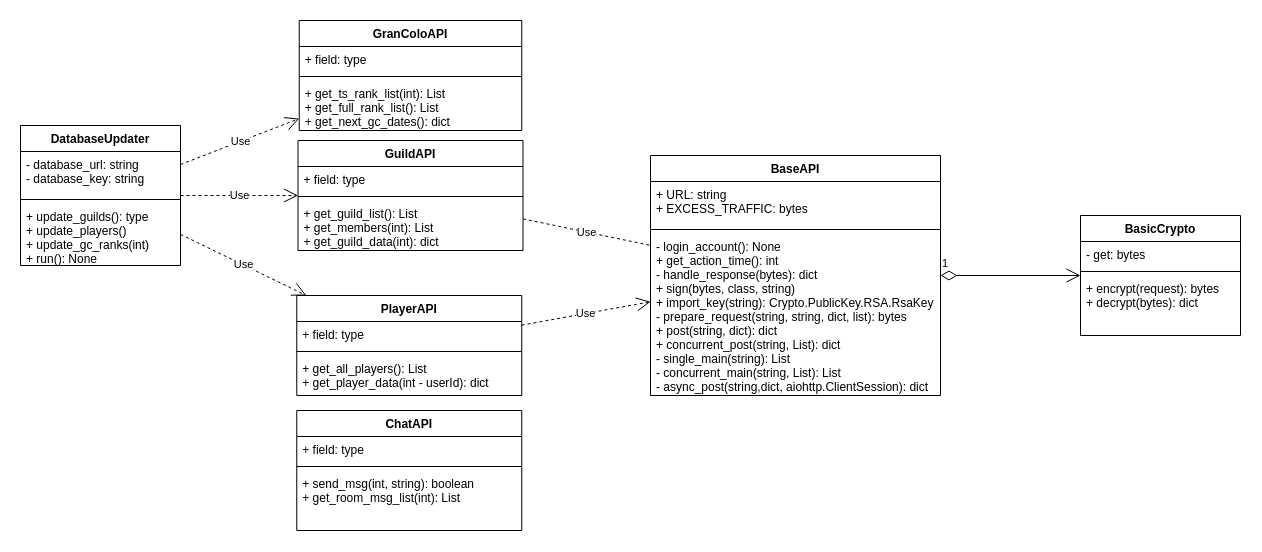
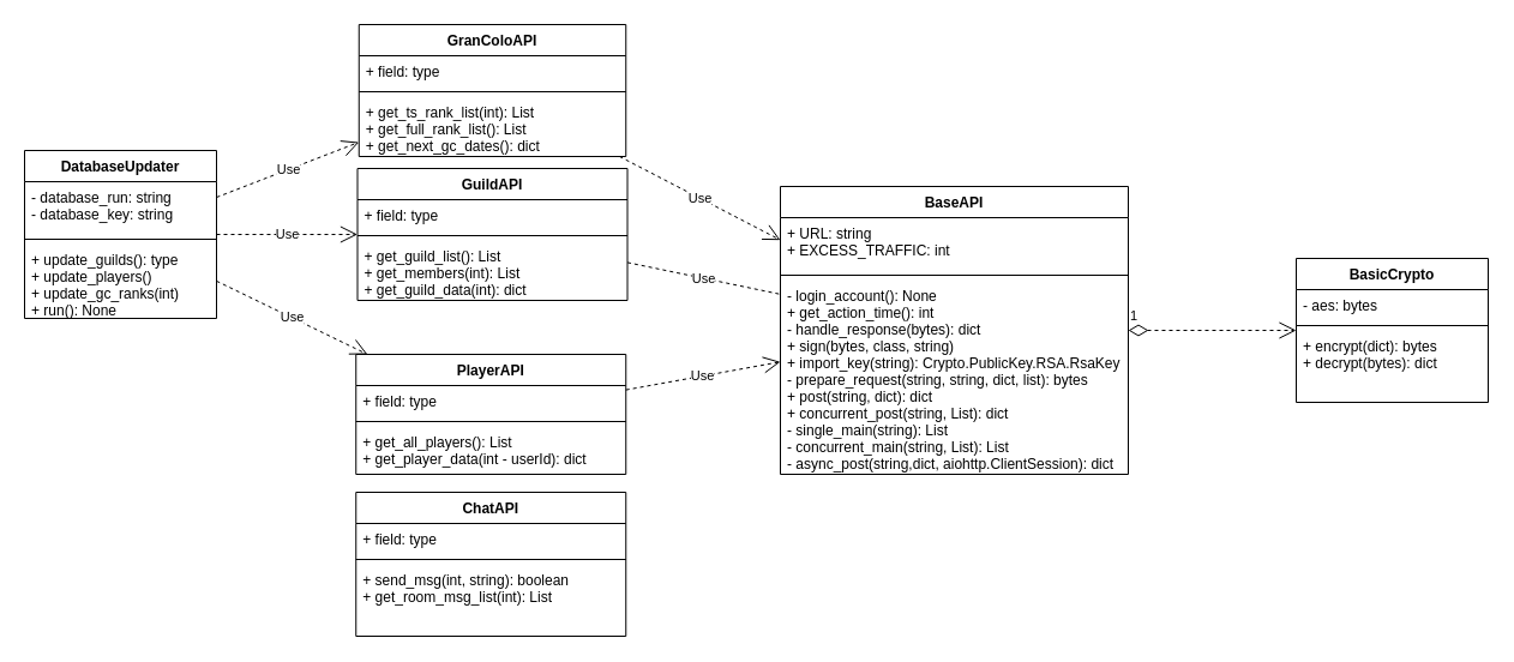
  <mxCell id="0" />
  <mxCell id="1" parent="0" />
  <mxCell id="2" value="GranColoAPI" style="swimlane;fontStyle=1;align=center;verticalAlign=top;childLayout=stackLayout;horizontal=1;startSize=26;horizontalStack=0;resizeParent=1;resizeParentMax=0;resizeLast=0;collapsible=1;marginBottom=0;" parent="1" vertex="1"><mxGeometry x="298.75" y="20" width="222.5" height="110" as="geometry" /></mxCell>
  <mxCell id="3" value="+ field: type" style="text;strokeColor=none;fillColor=none;align=left;verticalAlign=top;spacingLeft=4;spacingRight=4;overflow=hidden;rotatable=0;points=[[0,0.5],[1,0.5]];portConstraint=eastwest;" parent="2" vertex="1"><mxGeometry y="26" width="222.5" height="26" as="geometry" /></mxCell>
  <mxCell id="4" value="" style="line;strokeWidth=1;fillColor=none;align=left;verticalAlign=middle;spacingTop=-1;spacingLeft=3;spacingRight=3;rotatable=0;labelPosition=right;points=[];portConstraint=eastwest;strokeColor=inherit;" parent="2" vertex="1"><mxGeometry y="52" width="222.5" height="8" as="geometry" /></mxCell>
  <mxCell id="5" value="+ get_ts_rank_list(int): List&#10;+ get_full_rank_list(): List&#10;+ get_next_gc_dates(): dict" style="text;strokeColor=none;fillColor=none;align=left;verticalAlign=top;spacingLeft=4;spacingRight=4;overflow=hidden;rotatable=0;points=[[0,0.5],[1,0.5]];portConstraint=eastwest;" parent="2" vertex="1"><mxGeometry y="60" width="222.5" height="50" as="geometry" /></mxCell>
  <mxCell id="6" value="PlayerAPI" style="swimlane;fontStyle=1;align=center;verticalAlign=top;childLayout=stackLayout;horizontal=1;startSize=26;horizontalStack=0;resizeParent=1;resizeParentMax=0;resizeLast=0;collapsible=1;marginBottom=0;" parent="1" vertex="1"><mxGeometry x="296.25" y="295" width="225" height="100" as="geometry" /></mxCell>
  <mxCell id="7" value="+ field: type" style="text;strokeColor=none;fillColor=none;align=left;verticalAlign=top;spacingLeft=4;spacingRight=4;overflow=hidden;rotatable=0;points=[[0,0.5],[1,0.5]];portConstraint=eastwest;" parent="6" vertex="1"><mxGeometry y="26" width="225" height="26" as="geometry" /></mxCell>
  <mxCell id="8" value="" style="line;strokeWidth=1;fillColor=none;align=left;verticalAlign=middle;spacingTop=-1;spacingLeft=3;spacingRight=3;rotatable=0;labelPosition=right;points=[];portConstraint=eastwest;strokeColor=inherit;" parent="6" vertex="1"><mxGeometry y="52" width="225" height="8" as="geometry" /></mxCell>
  <mxCell id="9" value="+ get_all_players(): List&#10;+ get_player_data(int - userId): dict" style="text;strokeColor=none;fillColor=none;align=left;verticalAlign=top;spacingLeft=4;spacingRight=4;overflow=hidden;rotatable=0;points=[[0,0.5],[1,0.5]];portConstraint=eastwest;" parent="6" vertex="1"><mxGeometry y="60" width="225" height="40" as="geometry" /></mxCell>
  <mxCell id="10" value="GuildAPI" style="swimlane;fontStyle=1;align=center;verticalAlign=top;childLayout=stackLayout;horizontal=1;startSize=26;horizontalStack=0;resizeParent=1;resizeParentMax=0;resizeLast=0;collapsible=1;marginBottom=0;" parent="1" vertex="1"><mxGeometry x="297.5" y="140" width="225" height="110" as="geometry" /></mxCell>
  <mxCell id="11" value="+ field: type" style="text;strokeColor=none;fillColor=none;align=left;verticalAlign=top;spacingLeft=4;spacingRight=4;overflow=hidden;rotatable=0;points=[[0,0.5],[1,0.5]];portConstraint=eastwest;" parent="10" vertex="1"><mxGeometry y="26" width="225" height="26" as="geometry" /></mxCell>
  <mxCell id="12" value="" style="line;strokeWidth=1;fillColor=none;align=left;verticalAlign=middle;spacingTop=-1;spacingLeft=3;spacingRight=3;rotatable=0;labelPosition=right;points=[];portConstraint=eastwest;strokeColor=inherit;" parent="10" vertex="1"><mxGeometry y="52" width="225" height="8" as="geometry" /></mxCell>
  <mxCell id="13" value="+ get_guild_list(): List&#10;+ get_members(int): List&#10;+ get_guild_data(int): dict" style="text;strokeColor=none;fillColor=none;align=left;verticalAlign=top;spacingLeft=4;spacingRight=4;overflow=hidden;rotatable=0;points=[[0,0.5],[1,0.5]];portConstraint=eastwest;" parent="10" vertex="1"><mxGeometry y="60" width="225" height="50" as="geometry" /></mxCell>
  <mxCell id="14" value="BaseAPI" style="swimlane;fontStyle=1;align=center;verticalAlign=top;childLayout=stackLayout;horizontal=1;startSize=26;horizontalStack=0;resizeParent=1;resizeParentMax=0;resizeLast=0;collapsible=1;marginBottom=0;" parent="1" vertex="1"><mxGeometry x="650" y="155" width="290" height="240" as="geometry" /></mxCell>
- <mxCell id="15" value="+ URL: string&#10;+ EXCESS_TRAFFIC: bytes" style="text;strokeColor=none;fillColor=none;align=left;verticalAlign=top;spacingLeft=4;spacingRight=4;overflow=hidden;rotatable=0;points=[[0,0.5],[1,0.5]];portConstraint=eastwest;" parent="14" vertex="1"><mxGeometry y="26" width="290" height="44" as="geometry" /></mxCell>
+ <mxCell id="15" value="+ URL: string&#10;+ EXCESS_TRAFFIC: int" style="text;strokeColor=none;fillColor=none;align=left;verticalAlign=top;spacingLeft=4;spacingRight=4;overflow=hidden;rotatable=0;points=[[0,0.5],[1,0.5]];portConstraint=eastwest;" parent="14" vertex="1"><mxGeometry y="26" width="290" height="44" as="geometry" /></mxCell>
  <mxCell id="16" value="" style="line;strokeWidth=1;fillColor=none;align=left;verticalAlign=middle;spacingTop=-1;spacingLeft=3;spacingRight=3;rotatable=0;labelPosition=right;points=[];portConstraint=eastwest;strokeColor=inherit;" parent="14" vertex="1"><mxGeometry y="70" width="290" height="8" as="geometry" /></mxCell>
  <mxCell id="17" value="- login_account(): None&#10;+ get_action_time(): int&#10;- handle_response(bytes): dict&#10;+ sign(bytes, class, string)&#10;+ import_key(string): Crypto.PublicKey.RSA.RsaKey&#10;- prepare_request(string, string, dict, list): bytes&#10;+ post(string, dict): dict&#10;+ concurrent_post(string, List): dict&#10;- single_main(string): List&#10;- concurrent_main(string, List): List&#10;- async_post(string,dict, aiohttp.ClientSession): dict" style="text;strokeColor=none;fillColor=none;align=left;verticalAlign=top;spacingLeft=4;spacingRight=4;overflow=hidden;rotatable=0;points=[[0,0.5],[1,0.5]];portConstraint=eastwest;" parent="14" vertex="1"><mxGeometry y="78" width="290" height="162" as="geometry" /></mxCell>
  <mxCell id="18" value="ChatAPI" style="swimlane;fontStyle=1;align=center;verticalAlign=top;childLayout=stackLayout;horizontal=1;startSize=26;horizontalStack=0;resizeParent=1;resizeParentMax=0;resizeLast=0;collapsible=1;marginBottom=0;" parent="1" vertex="1"><mxGeometry x="296.25" y="410" width="225" height="120" as="geometry" /></mxCell>
  <mxCell id="19" value="+ field: type" style="text;strokeColor=none;fillColor=none;align=left;verticalAlign=top;spacingLeft=4;spacingRight=4;overflow=hidden;rotatable=0;points=[[0,0.5],[1,0.5]];portConstraint=eastwest;" parent="18" vertex="1"><mxGeometry y="26" width="225" height="26" as="geometry" /></mxCell>
  <mxCell id="20" value="" style="line;strokeWidth=1;fillColor=none;align=left;verticalAlign=middle;spacingTop=-1;spacingLeft=3;spacingRight=3;rotatable=0;labelPosition=right;points=[];portConstraint=eastwest;strokeColor=inherit;" parent="18" vertex="1"><mxGeometry y="52" width="225" height="8" as="geometry" /></mxCell>
  <mxCell id="21" value="+ send_msg(int, string): boolean&#10;+ get_room_msg_list(int): List" style="text;strokeColor=none;fillColor=none;align=left;verticalAlign=top;spacingLeft=4;spacingRight=4;overflow=hidden;rotatable=0;points=[[0,0.5],[1,0.5]];portConstraint=eastwest;" parent="18" vertex="1"><mxGeometry y="60" width="225" height="60" as="geometry" /></mxCell>
  <mxCell id="22" value="DatabaseUpdater" style="swimlane;fontStyle=1;align=center;verticalAlign=top;childLayout=stackLayout;horizontal=1;startSize=26;horizontalStack=0;resizeParent=1;resizeParentMax=0;resizeLast=0;collapsible=1;marginBottom=0;" parent="1" vertex="1"><mxGeometry x="20" y="125" width="160" height="140" as="geometry" /></mxCell>
- <mxCell id="23" value="- database_url: string&#10;- database_key: string" style="text;strokeColor=none;fillColor=none;align=left;verticalAlign=top;spacingLeft=4;spacingRight=4;overflow=hidden;rotatable=0;points=[[0,0.5],[1,0.5]];portConstraint=eastwest;" parent="22" vertex="1"><mxGeometry y="26" width="160" height="44" as="geometry" /></mxCell>
+ <mxCell id="23" value="- database_run: string&#10;- database_key: string" style="text;strokeColor=none;fillColor=none;align=left;verticalAlign=top;spacingLeft=4;spacingRight=4;overflow=hidden;rotatable=0;points=[[0,0.5],[1,0.5]];portConstraint=eastwest;" parent="22" vertex="1"><mxGeometry y="26" width="160" height="44" as="geometry" /></mxCell>
  <mxCell id="24" value="" style="line;strokeWidth=1;fillColor=none;align=left;verticalAlign=middle;spacingTop=-1;spacingLeft=3;spacingRight=3;rotatable=0;labelPosition=right;points=[];portConstraint=eastwest;strokeColor=inherit;" parent="22" vertex="1"><mxGeometry y="70" width="160" height="8" as="geometry" /></mxCell>
  <mxCell id="25" value="+ update_guilds(): type&#10;+ update_players()&#10;+ update_gc_ranks(int)&#10;+ run(): None" style="text;strokeColor=none;fillColor=none;align=left;verticalAlign=top;spacingLeft=4;spacingRight=4;overflow=hidden;rotatable=0;points=[[0,0.5],[1,0.5]];portConstraint=eastwest;" parent="22" vertex="1"><mxGeometry y="78" width="160" height="62" as="geometry" /></mxCell>
+ <mxCell id="26" value="Use" style="endArrow=open;endSize=12;dashed=1;html=1;rounded=0;" edge="1" parent="1" source="2" target="14"><mxGeometry width="160" relative="1" as="geometry"><mxPoint x="560" y="150" as="sourcePoint" /><mxPoint x="720" y="150" as="targetPoint" /></mxGeometry></mxCell>
  <mxCell id="27" value="Use" style="endArrow=none;endSize=12;dashed=1;html=1;rounded=0;" edge="1" parent="1" source="10" target="14"><mxGeometry width="160" relative="1" as="geometry"><mxPoint x="560" y="150" as="sourcePoint" /><mxPoint x="720" y="150" as="targetPoint" /></mxGeometry></mxCell>
  <mxCell id="28" value="Use" style="endArrow=open;endSize=12;dashed=1;html=1;rounded=0;" edge="1" parent="1" source="6" target="14"><mxGeometry width="160" relative="1" as="geometry"><mxPoint x="560" y="150" as="sourcePoint" /><mxPoint x="720" y="150" as="targetPoint" /></mxGeometry></mxCell>
  <mxCell id="29" value="BasicCrypto" style="swimlane;fontStyle=1;align=center;verticalAlign=top;childLayout=stackLayout;horizontal=1;startSize=26;horizontalStack=0;resizeParent=1;resizeParentMax=0;resizeLast=0;collapsible=1;marginBottom=0;" vertex="1" parent="1"><mxGeometry x="1080" y="215" width="160" height="120" as="geometry" /></mxCell>
- <mxCell id="30" value="- get: bytes" style="text;strokeColor=none;fillColor=none;align=left;verticalAlign=top;spacingLeft=4;spacingRight=4;overflow=hidden;rotatable=0;points=[[0,0.5],[1,0.5]];portConstraint=eastwest;" vertex="1" parent="29"><mxGeometry y="26" width="160" height="26" as="geometry" /></mxCell>
+ <mxCell id="30" value="- aes: bytes" style="text;strokeColor=none;fillColor=none;align=left;verticalAlign=top;spacingLeft=4;spacingRight=4;overflow=hidden;rotatable=0;points=[[0,0.5],[1,0.5]];portConstraint=eastwest;" vertex="1" parent="29"><mxGeometry y="26" width="160" height="26" as="geometry" /></mxCell>
  <mxCell id="31" value="" style="line;strokeWidth=1;fillColor=none;align=left;verticalAlign=middle;spacingTop=-1;spacingLeft=3;spacingRight=3;rotatable=0;labelPosition=right;points=[];portConstraint=eastwest;strokeColor=inherit;" vertex="1" parent="29"><mxGeometry y="52" width="160" height="8" as="geometry" /></mxCell>
- <mxCell id="32" value="+ encrypt(request): bytes&#10;+ decrypt(bytes): dict" style="text;strokeColor=none;fillColor=none;align=left;verticalAlign=top;spacingLeft=4;spacingRight=4;overflow=hidden;rotatable=0;points=[[0,0.5],[1,0.5]];portConstraint=eastwest;" vertex="1" parent="29"><mxGeometry y="60" width="160" height="60" as="geometry" /></mxCell>
- <mxCell id="33" value="1" style="endArrow=open;html=1;endSize=12;startArrow=diamondThin;startSize=14;startFill=0;edgeStyle=orthogonalEdgeStyle;align=left;verticalAlign=bottom;rounded=0;" edge="1" parent="1" source="14" target="29"><mxGeometry x="-1" y="3" relative="1" as="geometry"><mxPoint x="800" y="0" as="sourcePoint" /><mxPoint x="960" y="0" as="targetPoint" /></mxGeometry></mxCell>
+ <mxCell id="32" value="+ encrypt(dict): bytes&#10;+ decrypt(bytes): dict" style="text;strokeColor=none;fillColor=none;align=left;verticalAlign=top;spacingLeft=4;spacingRight=4;overflow=hidden;rotatable=0;points=[[0,0.5],[1,0.5]];portConstraint=eastwest;" vertex="1" parent="29"><mxGeometry y="60" width="160" height="60" as="geometry" /></mxCell>
+ <mxCell id="33" value="1" style="endArrow=open;html=1;endSize=12;startArrow=diamondThin;startSize=14;startFill=0;edgeStyle=orthogonalEdgeStyle;align=left;verticalAlign=bottom;rounded=0;dashed=1;" edge="1" parent="1" source="14" target="29"><mxGeometry x="-1" y="3" relative="1" as="geometry"><mxPoint x="800" y="0" as="sourcePoint" /><mxPoint x="960" y="0" as="targetPoint" /></mxGeometry></mxCell>
  <mxCell id="34" value="Use" style="endArrow=open;endSize=12;dashed=1;html=1;rounded=0;" edge="1" parent="1" source="22" target="10"><mxGeometry width="160" relative="1" as="geometry"><mxPoint x="560" y="330" as="sourcePoint" /><mxPoint x="720" y="330" as="targetPoint" /></mxGeometry></mxCell>
  <mxCell id="35" value="Use" style="endArrow=open;endSize=12;dashed=1;html=1;rounded=0;" edge="1" parent="1" source="22" target="6"><mxGeometry width="160" relative="1" as="geometry"><mxPoint x="560" y="330" as="sourcePoint" /><mxPoint x="720" y="330" as="targetPoint" /></mxGeometry></mxCell>
  <mxCell id="36" value="Use" style="endArrow=open;endSize=12;dashed=1;html=1;rounded=0;" edge="1" parent="1" source="22" target="2"><mxGeometry width="160" relative="1" as="geometry"><mxPoint x="560" y="330" as="sourcePoint" /><mxPoint x="720" y="330" as="targetPoint" /></mxGeometry></mxCell>
